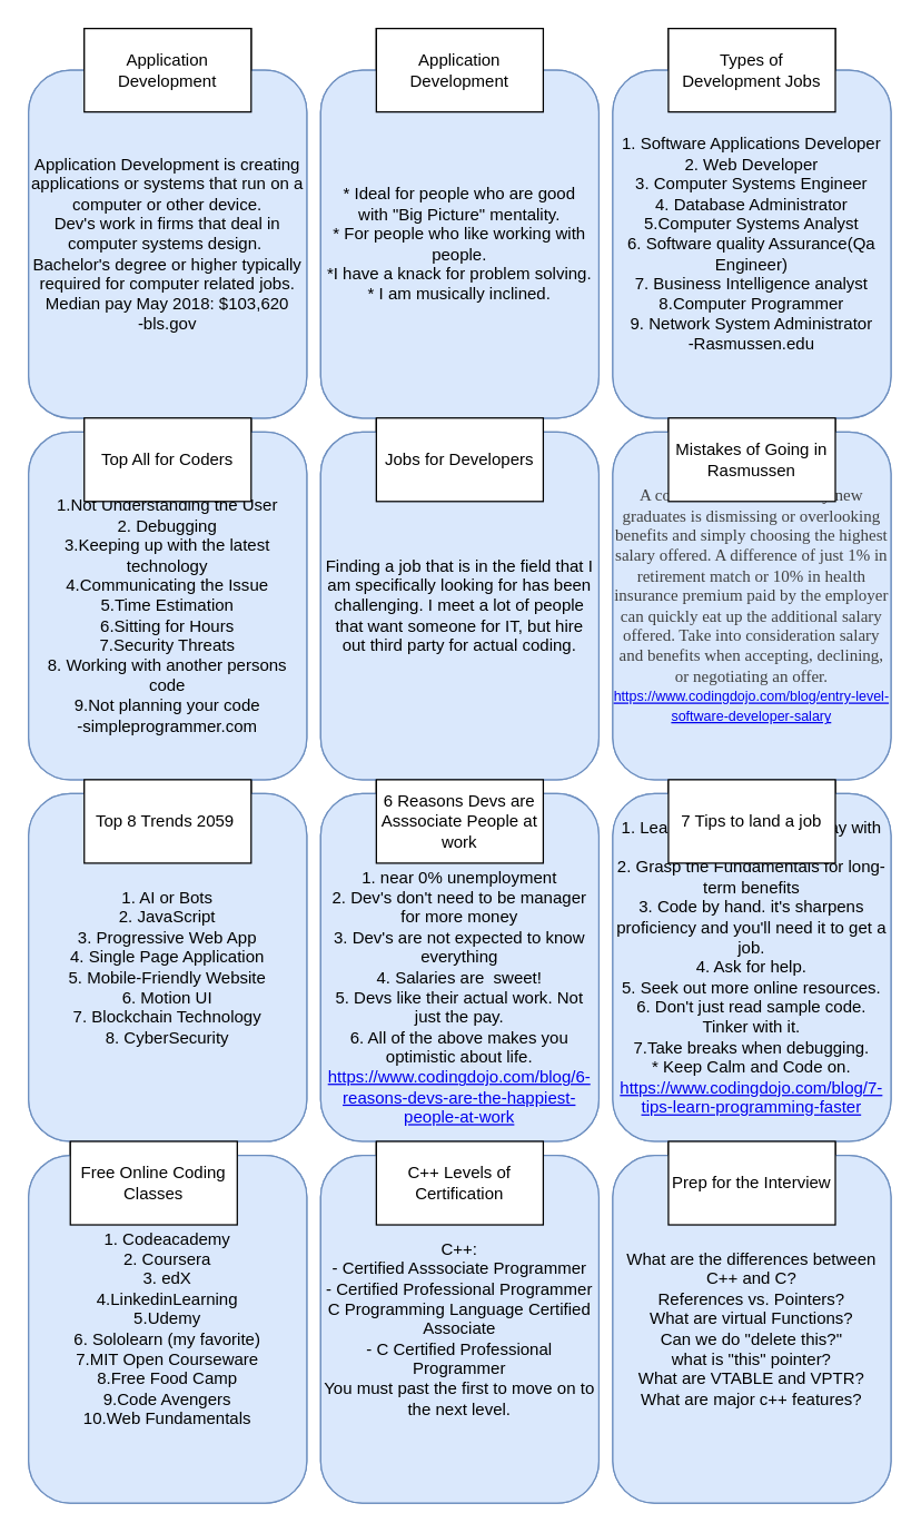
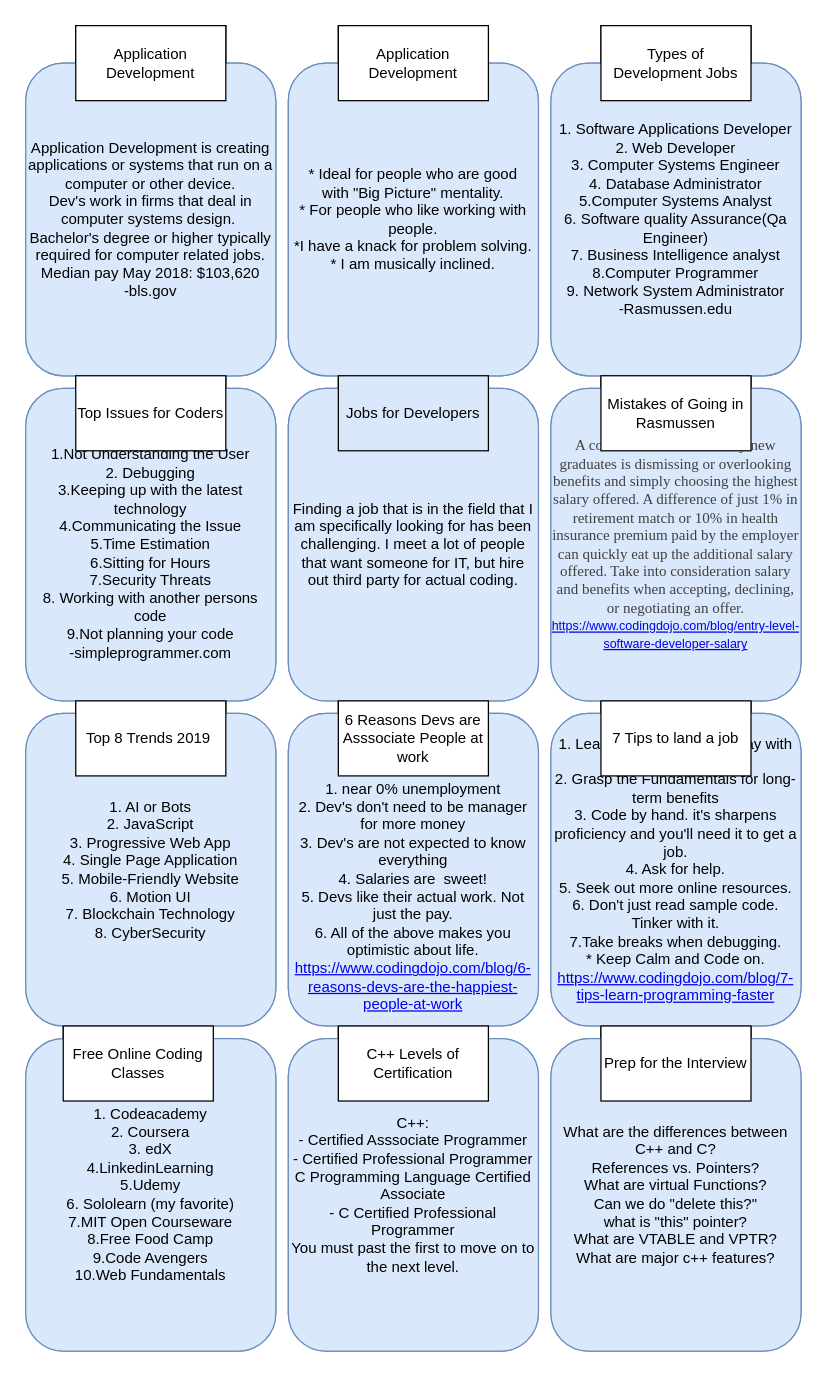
  <mxCell id="0" />
  <mxCell id="1" parent="0" />
  <mxCell id="2" value="" style="rounded=1;whiteSpace=wrap;html=1;fillColor=#dae8fc;strokeColor=#6c8ebf;" parent="1" vertex="1"><mxGeometry x="20" y="50" width="200" height="250" as="geometry" /></mxCell>
  <mxCell id="3" value="" style="rounded=1;whiteSpace=wrap;html=1;fillColor=#dae8fc;strokeColor=#6c8ebf;" parent="1" vertex="1"><mxGeometry x="230" y="50" width="200" height="250" as="geometry" /></mxCell>
  <mxCell id="4" value="" style="rounded=1;whiteSpace=wrap;html=1;fillColor=#dae8fc;strokeColor=#6c8ebf;" parent="1" vertex="1"><mxGeometry x="20" y="310" width="200" height="250" as="geometry" /></mxCell>
  <mxCell id="5" value="" style="rounded=1;whiteSpace=wrap;html=1;fillColor=#dae8fc;strokeColor=#6c8ebf;" parent="1" vertex="1"><mxGeometry x="230" y="310" width="200" height="250" as="geometry" /></mxCell>
  <mxCell id="6" value="" style="rounded=1;whiteSpace=wrap;html=1;fillColor=#dae8fc;strokeColor=#6c8ebf;" parent="1" vertex="1"><mxGeometry x="440" y="570" width="200" height="250" as="geometry" /></mxCell>
  <mxCell id="7" value="" style="rounded=1;whiteSpace=wrap;html=1;fillColor=#dae8fc;strokeColor=#6c8ebf;" parent="1" vertex="1"><mxGeometry x="440" y="310" width="200" height="250" as="geometry" /></mxCell>
  <mxCell id="8" value="" style="rounded=1;whiteSpace=wrap;html=1;fillColor=#dae8fc;strokeColor=#6c8ebf;" parent="1" vertex="1"><mxGeometry x="440" y="50" width="200" height="250" as="geometry" /></mxCell>
  <mxCell id="9" value="" style="rounded=1;whiteSpace=wrap;html=1;fillColor=#dae8fc;strokeColor=#6c8ebf;" parent="1" vertex="1"><mxGeometry x="20" y="830" width="200" height="250" as="geometry" /></mxCell>
  <mxCell id="10" value="" style="rounded=1;whiteSpace=wrap;html=1;fillColor=#dae8fc;strokeColor=#6c8ebf;" parent="1" vertex="1"><mxGeometry x="230" y="570" width="200" height="250" as="geometry" /></mxCell>
  <mxCell id="11" value="" style="rounded=1;whiteSpace=wrap;html=1;fillColor=#dae8fc;strokeColor=#6c8ebf;" parent="1" vertex="1"><mxGeometry x="20" y="570" width="200" height="250" as="geometry" /></mxCell>
  <mxCell id="12" value="" style="rounded=1;whiteSpace=wrap;html=1;fillColor=#dae8fc;strokeColor=#6c8ebf;" parent="1" vertex="1"><mxGeometry x="440" y="830" width="200" height="250" as="geometry" /></mxCell>
  <mxCell id="13" value="" style="rounded=1;whiteSpace=wrap;html=1;fillColor=#dae8fc;strokeColor=#6c8ebf;" parent="1" vertex="1"><mxGeometry x="230" y="830" width="200" height="250" as="geometry" /></mxCell>
  <mxCell id="14" value="" style="rounded=0;whiteSpace=wrap;html=1;" parent="1" vertex="1"><mxGeometry x="60" y="20" width="120" height="60" as="geometry" /></mxCell>
  <mxCell id="15" value="" style="rounded=0;whiteSpace=wrap;html=1;" parent="1" vertex="1"><mxGeometry x="270" y="20" width="120" height="60" as="geometry" /></mxCell>
  <mxCell id="16" value="" style="rounded=0;whiteSpace=wrap;html=1;" parent="1" vertex="1"><mxGeometry x="270" y="820" width="120" height="60" as="geometry" /></mxCell>
  <mxCell id="17" value="" style="rounded=0;whiteSpace=wrap;html=1;" parent="1" vertex="1"><mxGeometry x="50" y="820" width="120" height="60" as="geometry" /></mxCell>
  <mxCell id="18" value="" style="rounded=0;whiteSpace=wrap;html=1;" parent="1" vertex="1"><mxGeometry x="480" y="820" width="120" height="60" as="geometry" /></mxCell>
  <mxCell id="19" value="" style="rounded=0;whiteSpace=wrap;html=1;" parent="1" vertex="1"><mxGeometry x="480" y="300" width="120" height="60" as="geometry" /></mxCell>
  <mxCell id="20" value="" style="rounded=0;whiteSpace=wrap;html=1;" parent="1" vertex="1"><mxGeometry x="270" y="560" width="120" height="60" as="geometry" /></mxCell>
  <mxCell id="21" value="" style="rounded=0;whiteSpace=wrap;html=1;" parent="1" vertex="1"><mxGeometry x="480" y="560" width="120" height="60" as="geometry" /></mxCell>
  <mxCell id="22" value="" style="rounded=0;whiteSpace=wrap;html=1;" parent="1" vertex="1"><mxGeometry x="60" y="560" width="120" height="60" as="geometry" /></mxCell>
  <mxCell id="23" value="" style="rounded=0;whiteSpace=wrap;html=1;" parent="1" vertex="1"><mxGeometry x="270" y="300" width="120" height="60" as="geometry" /></mxCell>
  <mxCell id="24" value="" style="rounded=0;whiteSpace=wrap;html=1;" parent="1" vertex="1"><mxGeometry x="480" y="20" width="120" height="60" as="geometry" /></mxCell>
  <mxCell id="25" style="edgeStyle=orthogonalEdgeStyle;rounded=0;orthogonalLoop=1;jettySize=auto;html=1;exitX=0.5;exitY=1;exitDx=0;exitDy=0;" parent="1" source="24" target="24" edge="1"><mxGeometry relative="1" as="geometry" /></mxCell>
  <mxCell id="26" value="" style="rounded=0;whiteSpace=wrap;html=1;" parent="1" vertex="1"><mxGeometry x="60" y="300" width="120" height="60" as="geometry" /></mxCell>
  <mxCell id="27" value="Application Development is creating applications or systems that run on a computer or other device. &lt;br&gt;Dev's work in firms that deal in computer systems design.&amp;nbsp;&lt;br&gt;Bachelor's degree or higher typically required for computer related jobs.&lt;br&gt;Median pay May 2018: $103,620&lt;br&gt;-bls.gov" style="rounded=1;whiteSpace=wrap;html=1;fillColor=#dae8fc;strokeColor=#6c8ebf;" vertex="1" parent="1"><mxGeometry x="20" y="50" width="200" height="250" as="geometry" /></mxCell>
  <mxCell id="28" value="&lt;span style=&quot;white-space: normal&quot;&gt;* Ideal for people who are good&lt;/span&gt;&lt;br style=&quot;white-space: normal&quot;&gt;&lt;span style=&quot;white-space: normal&quot;&gt;with &quot;Big Picture&quot; mentality.&lt;/span&gt;&lt;br style=&quot;white-space: normal&quot;&gt;&lt;span style=&quot;white-space: normal&quot;&gt;* For people who like working with people.&lt;/span&gt;&lt;br style=&quot;white-space: normal&quot;&gt;&lt;span style=&quot;white-space: normal&quot;&gt;*I have a knack for problem solving.&lt;/span&gt;&lt;br style=&quot;white-space: normal&quot;&gt;&lt;span style=&quot;white-space: normal&quot;&gt;* I am musically inclined.&lt;/span&gt;" style="rounded=1;whiteSpace=wrap;html=1;fillColor=#dae8fc;strokeColor=#6c8ebf;" vertex="1" parent="1"><mxGeometry x="230" y="50" width="200" height="250" as="geometry" /></mxCell>
  <mxCell id="29" value="&lt;br&gt;1.Not Understanding the User&lt;br&gt;2. Debugging&lt;br&gt;3.Keeping up with the latest technology&lt;br&gt;4.Communicating the Issue&lt;br&gt;5.Time Estimation&lt;br&gt;6.Sitting for Hours&lt;br&gt;7.Security Threats&lt;br&gt;8. Working with another persons code&lt;br&gt;9.Not planning your code&lt;br&gt;-simpleprogrammer.com" style="rounded=1;whiteSpace=wrap;html=1;fillColor=#dae8fc;strokeColor=#6c8ebf;" vertex="1" parent="1"><mxGeometry x="20" y="310" width="200" height="250" as="geometry" /></mxCell>
  <mxCell id="30" value="Finding a job that is in the field that I am specifically looking for has been challenging. I meet a lot of people that want someone for IT, but hire out third party for actual coding." style="rounded=1;whiteSpace=wrap;html=1;fillColor=#dae8fc;strokeColor=#6c8ebf;" vertex="1" parent="1"><mxGeometry x="230" y="310" width="200" height="250" as="geometry" /></mxCell>
  <mxCell id="31" value="1. Learn by doing. Always play with code while learning&lt;br&gt;2. Grasp the Fundamentals for long-term benefits&lt;br&gt;3. Code by hand. it's sharpens proficiency and you'll need it to get a job.&lt;br&gt;4. Ask for help.&lt;br&gt;5. Seek out more online resources.&lt;br&gt;6. Don't just read sample code. Tinker with it.&lt;br&gt;7.Take breaks when debugging.&lt;br&gt;* Keep Calm and Code on.&lt;br&gt;&lt;a href=&quot;https://www.codingdojo.com/blog/7-tips-learn-programming-faster&quot;&gt;https://www.codingdojo.com/blog/7-tips-learn-programming-faster&lt;/a&gt;" style="rounded=1;whiteSpace=wrap;html=1;fillColor=#dae8fc;strokeColor=#6c8ebf;" vertex="1" parent="1"><mxGeometry x="440" y="570" width="200" height="250" as="geometry" /></mxCell>
  <mxCell id="32" value="&lt;font&gt;&lt;span style=&quot;font-size: 12px ; color: rgb(64 , 64 , 64) ; font-family: &amp;#34;georgia&amp;#34; ; white-space: normal&quot;&gt;&lt;font style=&quot;font-size: 12px&quot;&gt;A common mistake made by new graduates is dismissing or overlooking benefits and simply choosing the highest salary offered. A difference of just 1% in retirement match or 10% in health insurance premium paid by the employer can quickly eat up the additional salary offered. Take into consideration salary and benefits when accepting, declining, or negotiating an offer&lt;/font&gt;&lt;/span&gt;&lt;span style=&quot;font-size: 12px ; color: rgb(64 , 64 , 64) ; font-family: &amp;#34;georgia&amp;#34; ; white-space: normal&quot;&gt;.&lt;br&gt;&lt;/span&gt;&lt;a href=&quot;https://www.codingdojo.com/blog/entry-level-software-developer-salary&quot;&gt;&lt;font style=&quot;font-size: 10px&quot;&gt;https://www.codingdojo.com/blog/entry-level-software-developer-salary&lt;/font&gt;&lt;/a&gt;&lt;span style=&quot;font-size: 12px ; color: rgb(64 , 64 , 64) ; font-family: &amp;#34;georgia&amp;#34; ; white-space: normal&quot;&gt;&lt;br&gt;&lt;/span&gt;&lt;/font&gt;" style="rounded=1;whiteSpace=wrap;html=1;fillColor=#dae8fc;strokeColor=#6c8ebf;align=center;" vertex="1" parent="1"><mxGeometry x="440" y="310" width="200" height="250" as="geometry" /></mxCell>
  <mxCell id="33" value="1. Software Applications Developer&lt;br&gt;2. Web Developer&lt;br&gt;3. Computer Systems Engineer&lt;br&gt;4. Database Administrator&lt;br&gt;5.Computer Systems Analyst&lt;br&gt;6. Software quality Assurance(Qa Engineer)&lt;br&gt;7. Business Intelligence analyst&lt;br&gt;8.Computer Programmer&lt;br&gt;9. Network System Administrator&lt;br&gt;-Rasmussen.edu" style="rounded=1;whiteSpace=wrap;html=1;fillColor=#dae8fc;strokeColor=#6c8ebf;" vertex="1" parent="1"><mxGeometry x="440" y="50" width="200" height="250" as="geometry" /></mxCell>
  <mxCell id="34" value="1. Codeacademy&lt;br&gt;2. Coursera&lt;br&gt;3. edX&lt;br&gt;4.LinkedinLearning&lt;br&gt;5.Udemy&lt;br&gt;6. Sololearn (my favorite)&lt;br&gt;7.MIT Open Courseware&lt;br&gt;8.Free Food Camp&lt;br&gt;9.Code Avengers&lt;br&gt;10.Web Fundamentals" style="rounded=1;whiteSpace=wrap;html=1;fillColor=#dae8fc;strokeColor=#6c8ebf;" vertex="1" parent="1"><mxGeometry x="20" y="830" width="200" height="250" as="geometry" /></mxCell>
  <mxCell id="35" value="&lt;br&gt;&lt;br&gt;&lt;br&gt;1. near 0% unemployment&lt;br&gt;2. Dev's don't need to be manager for more money&lt;br&gt;3. Dev's are not expected to know everything&lt;br&gt;4. Salaries are&amp;nbsp; sweet!&lt;br&gt;5. Devs like their actual work. Not just the pay.&lt;br&gt;6. All of the above makes you optimistic about life.&lt;br&gt;&lt;a href=&quot;https://www.codingdojo.com/blog/6-reasons-devs-are-the-happiest-people-at-work&quot;&gt;https://www.codingdojo.com/blog/6-reasons-devs-are-the-happiest-people-at-work&lt;/a&gt;" style="rounded=1;whiteSpace=wrap;html=1;fillColor=#dae8fc;strokeColor=#6c8ebf;" vertex="1" parent="1"><mxGeometry x="230" y="570" width="200" height="250" as="geometry" /></mxCell>
  <mxCell id="36" value="1. AI or Bots&lt;br&gt;2. JavaScript&lt;br&gt;3. Progressive Web App&lt;br&gt;4. Single Page Application&lt;br&gt;5. Mobile-Friendly Website&lt;br&gt;6. Motion UI&lt;br&gt;7. Blockchain Technology&lt;br&gt;8. CyberSecurity" style="rounded=1;whiteSpace=wrap;html=1;fillColor=#dae8fc;strokeColor=#6c8ebf;" vertex="1" parent="1"><mxGeometry x="20" y="570" width="200" height="250" as="geometry" /></mxCell>
  <mxCell id="37" value="What are the differences between C++ and C?&lt;br&gt;References vs. Pointers?&lt;br&gt;What are virtual Functions?&lt;br&gt;Can we do &quot;delete this?&quot;&lt;br&gt;what is &quot;this&quot; pointer?&lt;br&gt;What are VTABLE and VPTR?&lt;br&gt;What are major c++ features?" style="rounded=1;whiteSpace=wrap;html=1;fillColor=#dae8fc;strokeColor=#6c8ebf;" vertex="1" parent="1"><mxGeometry x="440" y="830" width="200" height="250" as="geometry" /></mxCell>
  <mxCell id="38" value="C++:&lt;br&gt;- Certified Asssociate Programmer&lt;br&gt;- Certified Professional Programmer&lt;br&gt;C Programming Language Certified Associate&lt;br&gt;- C Certified Professional Programmer&lt;br&gt;You must past the first to move on to the next level." style="rounded=1;whiteSpace=wrap;html=1;fillColor=#dae8fc;strokeColor=#6c8ebf;" vertex="1" parent="1"><mxGeometry x="230" y="830" width="200" height="250" as="geometry" /></mxCell>
  <mxCell id="39" value="Application Development" style="rounded=0;whiteSpace=wrap;html=1;" vertex="1" parent="1"><mxGeometry x="60" y="20" width="120" height="60" as="geometry" /></mxCell>
  <mxCell id="40" value="&lt;span style=&quot;white-space: normal&quot;&gt;Application Development&lt;/span&gt;" style="rounded=0;whiteSpace=wrap;html=1;" vertex="1" parent="1"><mxGeometry x="270" y="20" width="120" height="60" as="geometry" /></mxCell>
  <mxCell id="41" value="C++ Levels of Certification" style="rounded=0;whiteSpace=wrap;html=1;" vertex="1" parent="1"><mxGeometry x="270" y="820" width="120" height="60" as="geometry" /></mxCell>
  <mxCell id="42" value="Free Online Coding Classes" style="rounded=0;whiteSpace=wrap;html=1;" vertex="1" parent="1"><mxGeometry x="50" y="820" width="120" height="60" as="geometry" /></mxCell>
  <mxCell id="43" value="Prep for the Interview" style="rounded=0;whiteSpace=wrap;html=1;" vertex="1" parent="1"><mxGeometry x="480" y="820" width="120" height="60" as="geometry" /></mxCell>
  <mxCell id="44" value="Mistakes of Going in Rasmussen" style="rounded=0;whiteSpace=wrap;html=1;" vertex="1" parent="1"><mxGeometry x="480" y="300" width="120" height="60" as="geometry" /></mxCell>
  <mxCell id="45" value="6 Reasons Devs are Asssociate People at work" style="rounded=0;whiteSpace=wrap;html=1;" vertex="1" parent="1"><mxGeometry x="270" y="560" width="120" height="60" as="geometry" /></mxCell>
  <mxCell id="46" value="7 Tips to land a job" style="rounded=0;whiteSpace=wrap;html=1;" vertex="1" parent="1"><mxGeometry x="480" y="560" width="120" height="60" as="geometry" /></mxCell>
- <mxCell id="47" value="Top 8 Trends 2059&amp;nbsp;" style="rounded=0;whiteSpace=wrap;html=1;" vertex="1" parent="1"><mxGeometry x="60" y="560" width="120" height="60" as="geometry" /></mxCell>
- <mxCell id="48" value="Jobs for Developers" style="rounded=0;whiteSpace=wrap;html=1;" vertex="1" parent="1"><mxGeometry x="270" y="300" width="120" height="60" as="geometry" /></mxCell>
+ <mxCell id="47" value="Top 8 Trends 2019&amp;nbsp;" style="rounded=0;whiteSpace=wrap;html=1;" vertex="1" parent="1"><mxGeometry x="60" y="560" width="120" height="60" as="geometry" /></mxCell>
+ <mxCell id="48" value="Jobs for Developers" style="rounded=0;whiteSpace=wrap;html=1;fillColor=#dae8fc;" vertex="1" parent="1"><mxGeometry x="270" y="300" width="120" height="60" as="geometry" /></mxCell>
  <mxCell id="49" value="Types of Development Jobs" style="rounded=0;whiteSpace=wrap;html=1;" vertex="1" parent="1"><mxGeometry x="480" y="20" width="120" height="60" as="geometry" /></mxCell>
  <mxCell id="50" style="edgeStyle=orthogonalEdgeStyle;rounded=0;orthogonalLoop=1;jettySize=auto;html=1;exitX=0.5;exitY=1;exitDx=0;exitDy=0;" edge="1" parent="1" source="49" target="49"><mxGeometry relative="1" as="geometry" /></mxCell>
- <mxCell id="51" value="Top All for Coders" style="rounded=0;whiteSpace=wrap;html=1;" vertex="1" parent="1"><mxGeometry x="60" y="300" width="120" height="60" as="geometry" /></mxCell>
+ <mxCell id="51" value="Top Issues for Coders" style="rounded=0;whiteSpace=wrap;html=1;" vertex="1" parent="1"><mxGeometry x="60" y="300" width="120" height="60" as="geometry" /></mxCell>
